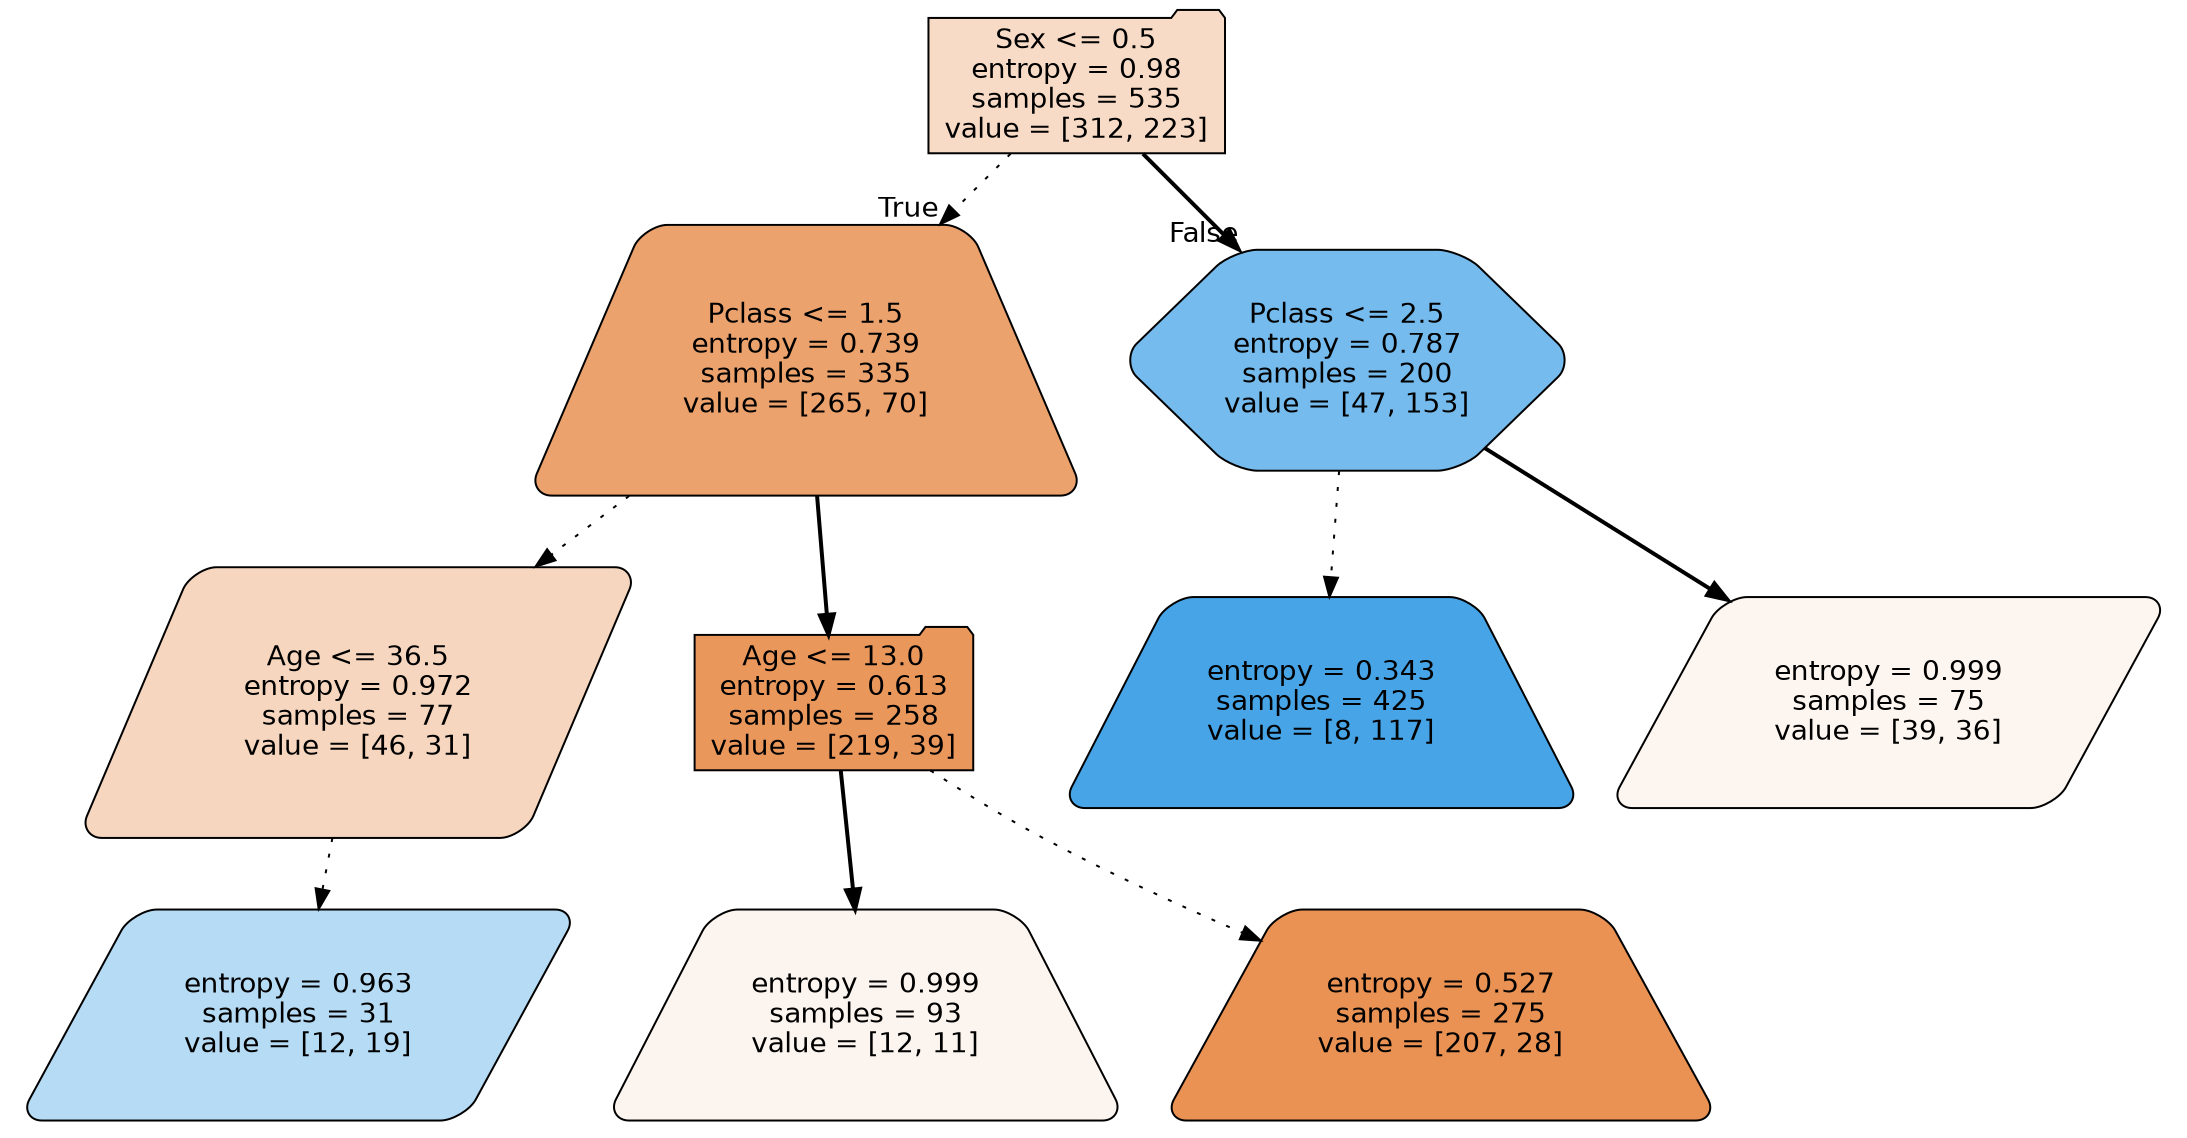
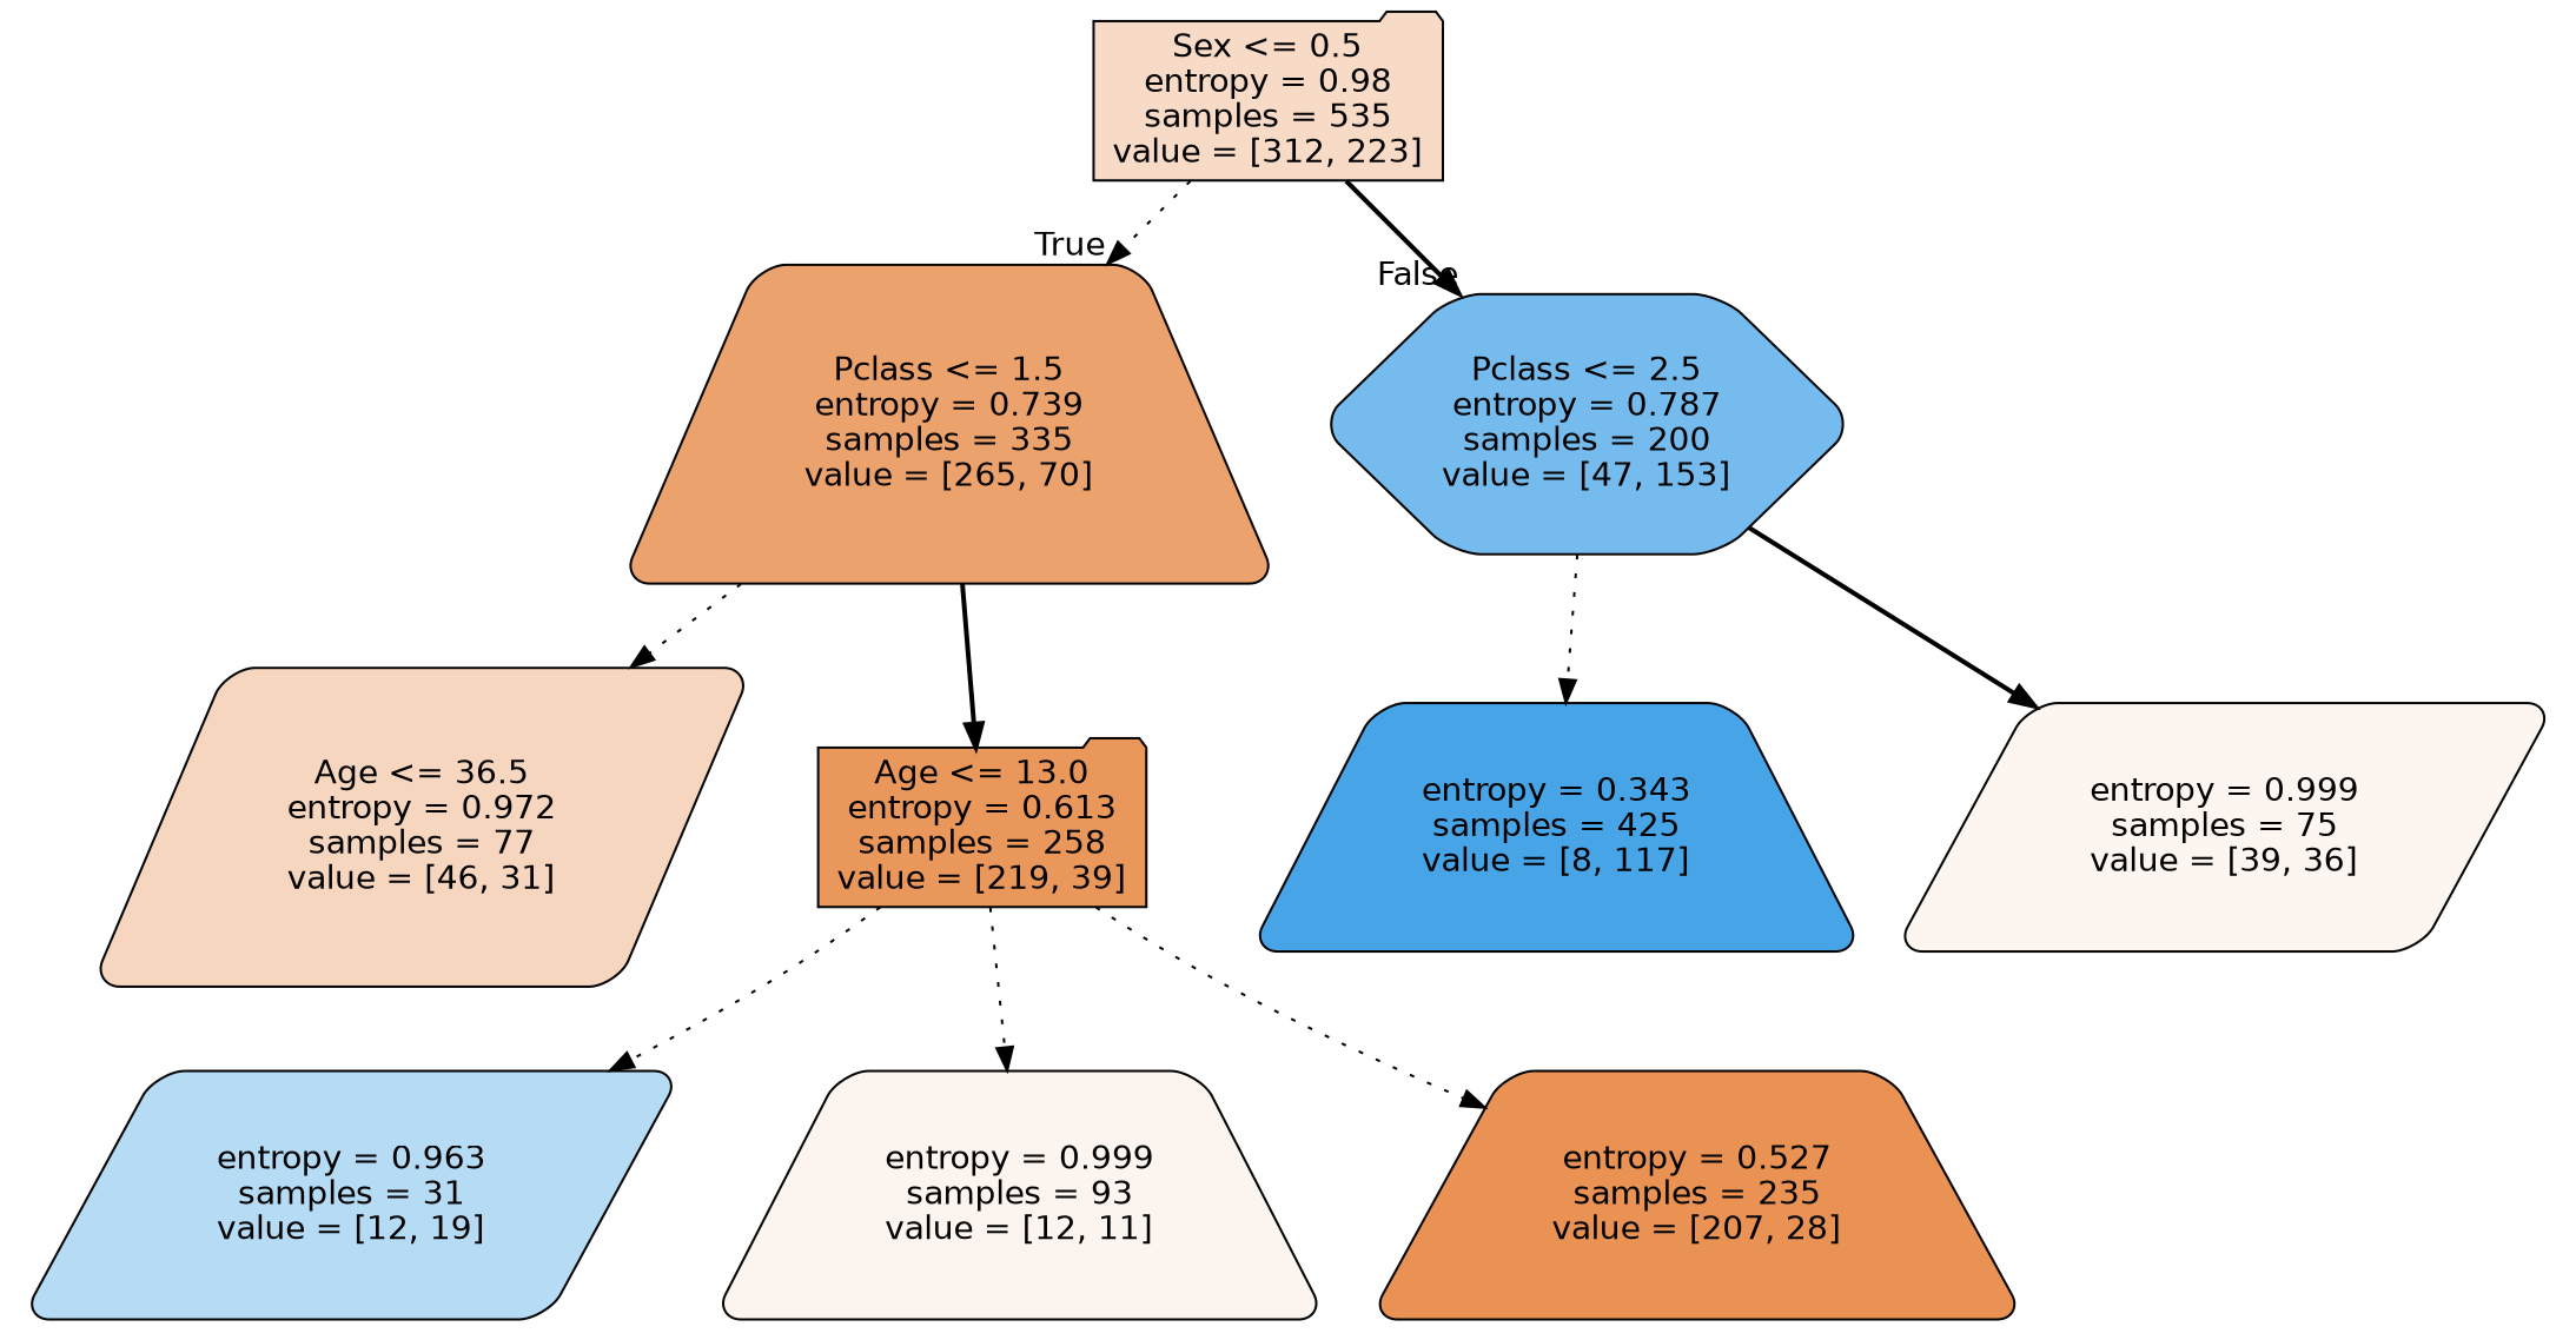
  digraph {
    node [color=black fontname=helvetica shape=trapezium style="filled, rounded"]
    edge [fontname=helvetica style=dotted]
    n1 [fillcolor="#e5813949" label="Sex <= 0.5\nentropy = 0.98\nsamples = 535\nvalue = [312, 223]" shape=folder]
    n2 [fillcolor="#e58139bc" label="Pclass <= 1.5\nentropy = 0.739\nsamples = 335\nvalue = [265, 70]"]
    n3 [fillcolor="#399de5b1" label="Pclass <= 2.5\nentropy = 0.787\nsamples = 200\nvalue = [47, 153]" shape=hexagon]
    n4 [fillcolor="#e5813953" label="Age <= 36.5\nentropy = 0.972\nsamples = 77\nvalue = [46, 31]" shape=parallelogram]
    n5 [fillcolor="#e58139d2" label="Age <= 13.0\nentropy = 0.613\nsamples = 258\nvalue = [219, 39]" shape=folder]
    n6 [fillcolor="#399de5ee" label="entropy = 0.343\nsamples = 425\nvalue = [8, 117]"]
    n7 [fillcolor="#e5813914" label="entropy = 0.999\nsamples = 75\nvalue = [39, 36]" shape=parallelogram]
    n8 [fillcolor="#399de55e" label="entropy = 0.963\nsamples = 31\nvalue = [12, 19]" shape=parallelogram]
    n9 [fillcolor="#e5813915" label="entropy = 0.999\nsamples = 93\nvalue = [12, 11]"]
-   n10 [fillcolor="#e58139dd" label="entropy = 0.527\nsamples = 275\nvalue = [207, 28]"]
+   n10 [fillcolor="#e58139dd" label="entropy = 0.527\nsamples = 235\nvalue = [207, 28]"]
    n1 -> n2 [headlabel=True labelangle=45 labeldistance=2.5]
    n1 -> n3 [headlabel=False labelangle=-45 labeldistance=2.5 style=bold]
    n2 -> n4
    n2 -> n5 [style=bold]
    n3 -> n6
    n3 -> n7 [style=bold]
-   n4 -> n8
-   n5 -> n9 [style=bold]
+   n5 -> n8
+   n5 -> n9
    n5 -> n10
  }
